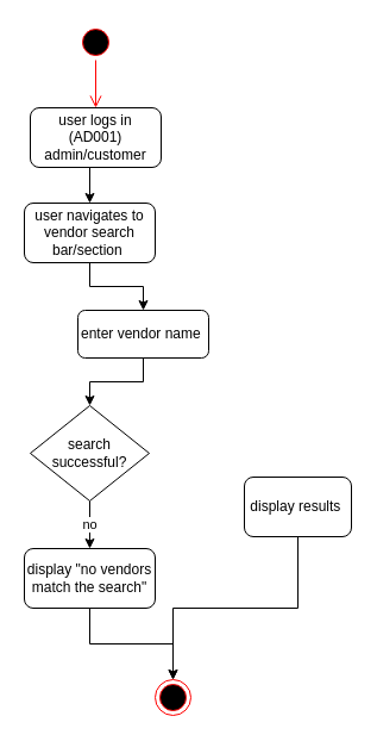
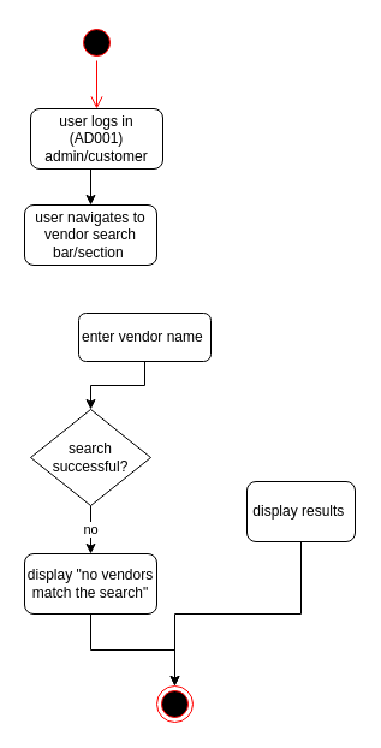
  <mxCell id="0" />
  <mxCell id="1" parent="0" />
  <mxCell id="2" style="edgeStyle=orthogonalEdgeStyle;rounded=0;orthogonalLoop=1;jettySize=auto;html=1;exitX=0.5;exitY=1;exitDx=0;exitDy=0;entryX=0.5;entryY=0;entryDx=0;entryDy=0;" edge="1" parent="1" source="3" target="16"><mxGeometry relative="1" as="geometry" /></mxCell>
  <mxCell id="3" value="display &quot;no vendors match the search&quot;" style="rounded=1;whiteSpace=wrap;html=1;" vertex="1" parent="1"><mxGeometry x="20" y="460" width="110" height="50" as="geometry" /></mxCell>
  <mxCell id="4" style="edgeStyle=orthogonalEdgeStyle;rounded=0;orthogonalLoop=1;jettySize=auto;html=1;exitX=0.5;exitY=1;exitDx=0;exitDy=0;" edge="1" parent="1" source="5" target="16"><mxGeometry relative="1" as="geometry" /></mxCell>
  <mxCell id="5" value="display results&amp;nbsp;" style="rounded=1;whiteSpace=wrap;html=1;" vertex="1" parent="1"><mxGeometry x="205" y="400" width="90" height="50" as="geometry" /></mxCell>
  <mxCell id="6" style="edgeStyle=orthogonalEdgeStyle;rounded=0;orthogonalLoop=1;jettySize=auto;html=1;exitX=0.5;exitY=1;exitDx=0;exitDy=0;" edge="1" parent="1" source="7" target="13"><mxGeometry relative="1" as="geometry" /></mxCell>
  <mxCell id="7" value="enter vendor name&amp;nbsp;" style="rounded=1;whiteSpace=wrap;html=1;" vertex="1" parent="1"><mxGeometry x="65" y="260" width="110" height="40" as="geometry" /></mxCell>
- <mxCell id="8" style="edgeStyle=orthogonalEdgeStyle;rounded=0;orthogonalLoop=1;jettySize=auto;html=1;exitX=0.5;exitY=1;exitDx=0;exitDy=0;" edge="1" parent="1" source="9" target="7"><mxGeometry relative="1" as="geometry" /></mxCell>
  <mxCell id="9" value="user navigates to vendor search bar/section&amp;nbsp;" style="rounded=1;whiteSpace=wrap;html=1;" vertex="1" parent="1"><mxGeometry x="20" y="170" width="110" height="50" as="geometry" /></mxCell>
  <mxCell id="10" style="edgeStyle=orthogonalEdgeStyle;rounded=0;orthogonalLoop=1;jettySize=auto;html=1;exitX=0.5;exitY=1;exitDx=0;exitDy=0;entryX=0.5;entryY=0;entryDx=0;entryDy=0;" edge="1" parent="1" source="11" target="9"><mxGeometry relative="1" as="geometry" /></mxCell>
  <mxCell id="11" value="user logs in (AD001) admin/customer" style="rounded=1;whiteSpace=wrap;html=1;" vertex="1" parent="1"><mxGeometry x="25" y="90" width="110" height="50" as="geometry" /></mxCell>
  <mxCell id="12" value="no" style="edgeStyle=orthogonalEdgeStyle;rounded=0;orthogonalLoop=1;jettySize=auto;html=1;exitX=0.5;exitY=1;exitDx=0;exitDy=0;" edge="1" parent="1" source="13" target="3"><mxGeometry relative="1" as="geometry" /></mxCell>
  <mxCell id="13" value="search successful?" style="rhombus;whiteSpace=wrap;html=1;" vertex="1" parent="1"><mxGeometry x="25" y="340" width="100" height="80" as="geometry" /></mxCell>
  <mxCell id="14" value="" style="ellipse;html=1;shape=startState;fillColor=#000000;strokeColor=#ff0000;" vertex="1" parent="1"><mxGeometry x="65" y="20" width="30" height="30" as="geometry" /></mxCell>
  <mxCell id="15" value="" style="edgeStyle=orthogonalEdgeStyle;html=1;verticalAlign=bottom;endArrow=open;endSize=8;strokeColor=#ff0000;rounded=0;entryX=0.5;entryY=0;entryDx=0;entryDy=0;" edge="1" parent="1" source="14" target="11"><mxGeometry relative="1" as="geometry"><mxPoint x="75" y="80" as="targetPoint" /></mxGeometry></mxCell>
  <mxCell id="16" value="" style="ellipse;html=1;shape=endState;fillColor=#000000;strokeColor=#ff0000;" vertex="1" parent="1"><mxGeometry x="130" y="570" width="30" height="30" as="geometry" /></mxCell>
